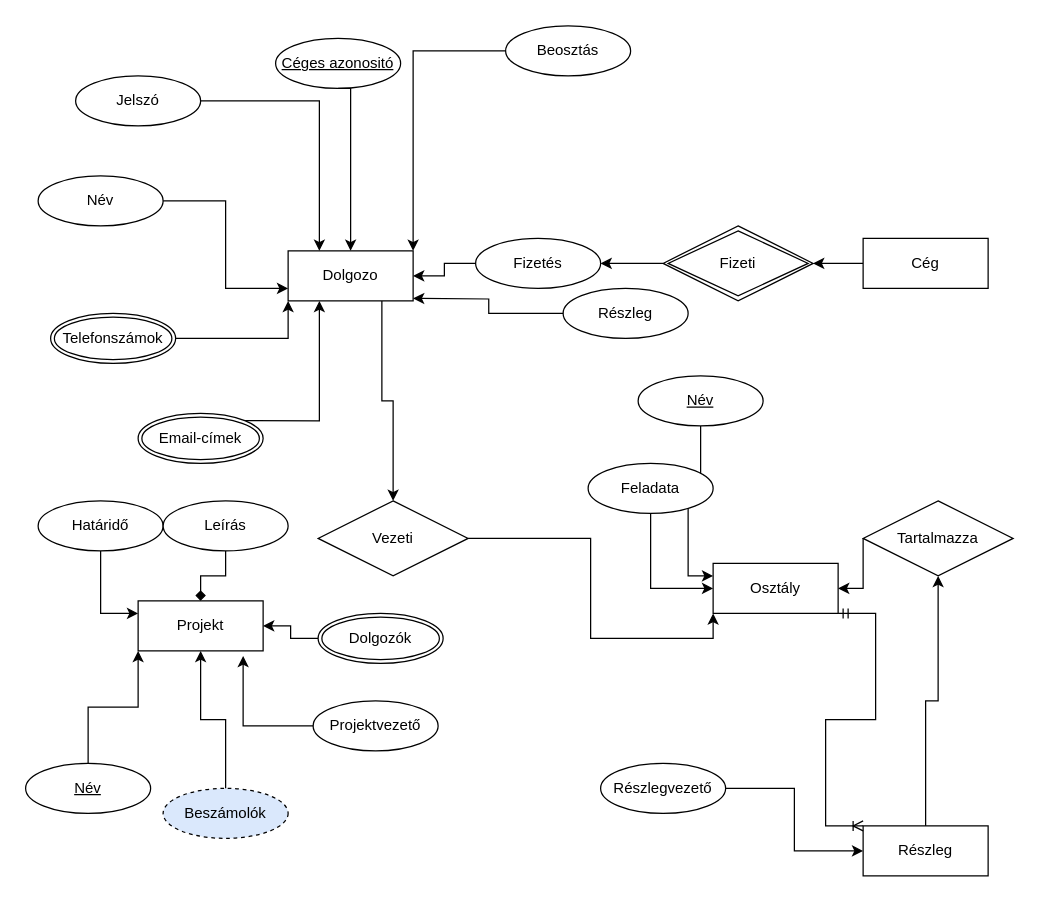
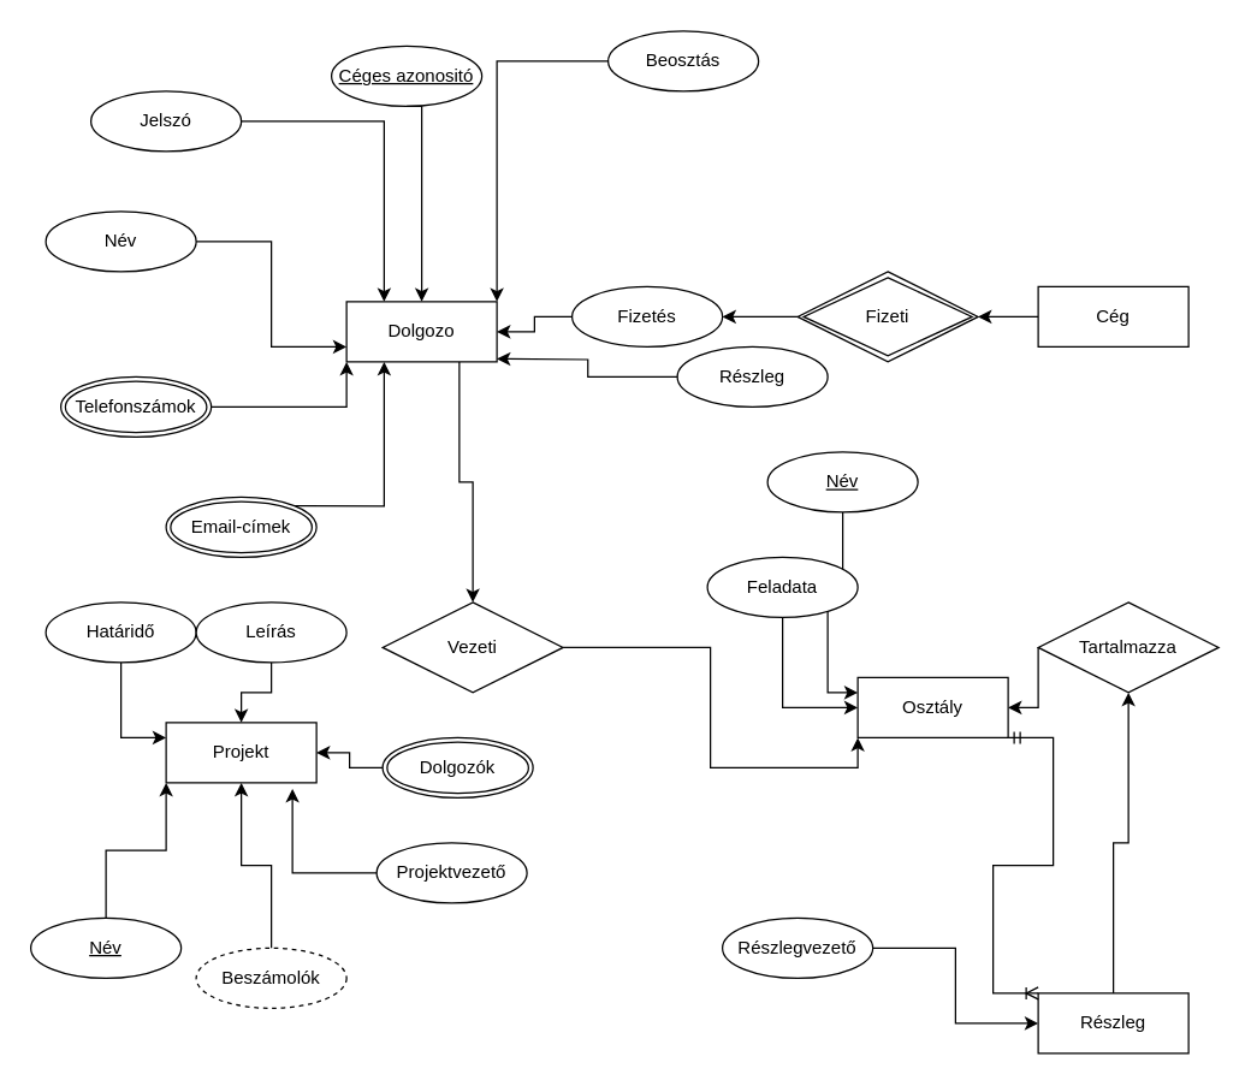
  <mxCell id="0" />
  <mxCell id="1" parent="0" />
  <mxCell id="2" style="edgeStyle=orthogonalEdgeStyle;rounded=0;orthogonalLoop=1;jettySize=auto;html=1;exitX=0.75;exitY=1;exitDx=0;exitDy=0;entryX=0.5;entryY=0;entryDx=0;entryDy=0;" edge="1" parent="1" source="3" target="34"><mxGeometry relative="1" as="geometry" /></mxCell>
  <mxCell id="3" value="Dolgozo" style="whiteSpace=wrap;html=1;align=center;" vertex="1" parent="1"><mxGeometry x="230" y="200" width="100" height="40" as="geometry" /></mxCell>
  <mxCell id="4" style="edgeStyle=orthogonalEdgeStyle;rounded=0;orthogonalLoop=1;jettySize=auto;html=1;entryX=0.5;entryY=1;entryDx=0;entryDy=0;" edge="1" parent="1" source="5" target="36"><mxGeometry relative="1" as="geometry" /></mxCell>
  <mxCell id="5" value="Ré&lt;span style=&quot;background-color: initial;&quot;&gt;szleg&lt;/span&gt;" style="whiteSpace=wrap;html=1;align=center;" vertex="1" parent="1"><mxGeometry x="690" y="660" width="100" height="40" as="geometry" /></mxCell>
  <mxCell id="6" value="Projekt" style="whiteSpace=wrap;html=1;align=center;" vertex="1" parent="1"><mxGeometry x="110" y="480" width="100" height="40" as="geometry" /></mxCell>
  <mxCell id="7" style="edgeStyle=orthogonalEdgeStyle;rounded=0;orthogonalLoop=1;jettySize=auto;html=1;exitX=1;exitY=0.5;exitDx=0;exitDy=0;entryX=0;entryY=0.75;entryDx=0;entryDy=0;" edge="1" parent="1" source="8" target="3"><mxGeometry relative="1" as="geometry" /></mxCell>
  <mxCell id="8" value="Név" style="ellipse;whiteSpace=wrap;html=1;align=center;" vertex="1" parent="1"><mxGeometry x="30" y="140" width="100" height="40" as="geometry" /></mxCell>
  <mxCell id="9" value="Céges azonositó" style="ellipse;whiteSpace=wrap;html=1;align=center;fontStyle=4;" vertex="1" parent="1"><mxGeometry x="220" y="30" width="100" height="40" as="geometry" /></mxCell>
  <mxCell id="10" style="edgeStyle=orthogonalEdgeStyle;rounded=0;orthogonalLoop=1;jettySize=auto;html=1;entryX=0.5;entryY=0;entryDx=0;entryDy=0;exitX=0.5;exitY=1;exitDx=0;exitDy=0;" edge="1" parent="1" source="9" target="3"><mxGeometry relative="1" as="geometry"><Array as="points"><mxPoint x="280" y="70" /></Array></mxGeometry></mxCell>
  <mxCell id="11" value="" style="line;strokeWidth=1;rotatable=0;dashed=0;labelPosition=right;align=left;verticalAlign=middle;spacingTop=0;spacingLeft=6;points=[];portConstraint=eastwest;" vertex="1" parent="1"><mxGeometry x="280" y="130" height="10" as="geometry" /></mxCell>
  <mxCell id="12" value="Osztály" style="whiteSpace=wrap;html=1;align=center;" vertex="1" parent="1"><mxGeometry x="570" y="450" width="100" height="40" as="geometry" /></mxCell>
  <mxCell id="13" style="edgeStyle=orthogonalEdgeStyle;rounded=0;orthogonalLoop=1;jettySize=auto;html=1;entryX=0.25;entryY=0;entryDx=0;entryDy=0;" edge="1" parent="1" source="14" target="3"><mxGeometry relative="1" as="geometry" /></mxCell>
  <mxCell id="14" value="Jelszó" style="ellipse;whiteSpace=wrap;html=1;align=center;" vertex="1" parent="1"><mxGeometry x="60" y="60" width="100" height="40" as="geometry" /></mxCell>
  <mxCell id="15" style="edgeStyle=orthogonalEdgeStyle;rounded=0;orthogonalLoop=1;jettySize=auto;html=1;entryX=0;entryY=1;entryDx=0;entryDy=0;" edge="1" parent="1" source="16" target="3"><mxGeometry relative="1" as="geometry" /></mxCell>
  <mxCell id="16" value="Telefonszámok" style="ellipse;shape=doubleEllipse;margin=3;whiteSpace=wrap;html=1;align=center;" vertex="1" parent="1"><mxGeometry x="40" y="250" width="100" height="40" as="geometry" /></mxCell>
  <mxCell id="17" style="edgeStyle=orthogonalEdgeStyle;rounded=0;orthogonalLoop=1;jettySize=auto;html=1;exitX=1;exitY=0;exitDx=0;exitDy=0;entryX=0.25;entryY=1;entryDx=0;entryDy=0;" edge="1" parent="1" source="18" target="3"><mxGeometry relative="1" as="geometry" /></mxCell>
  <mxCell id="18" value="Email-címek" style="ellipse;shape=doubleEllipse;margin=3;whiteSpace=wrap;html=1;align=center;" vertex="1" parent="1"><mxGeometry x="110" y="330" width="100" height="40" as="geometry" /></mxCell>
  <mxCell id="19" style="edgeStyle=orthogonalEdgeStyle;rounded=0;orthogonalLoop=1;jettySize=auto;html=1;entryX=1;entryY=0.5;entryDx=0;entryDy=0;" edge="1" parent="1" source="20" target="24"><mxGeometry relative="1" as="geometry" /></mxCell>
  <mxCell id="20" value="Fizeti" style="shape=rhombus;double=1;perimeter=rhombusPerimeter;whiteSpace=wrap;html=1;align=center;" vertex="1" parent="1"><mxGeometry x="530" y="180" width="120" height="60" as="geometry" /></mxCell>
  <mxCell id="21" style="edgeStyle=orthogonalEdgeStyle;rounded=0;orthogonalLoop=1;jettySize=auto;html=1;exitX=0;exitY=0.5;exitDx=0;exitDy=0;entryX=1;entryY=0;entryDx=0;entryDy=0;" edge="1" parent="1" source="22" target="3"><mxGeometry relative="1" as="geometry" /></mxCell>
  <mxCell id="22" value="Beosztás" style="ellipse;whiteSpace=wrap;html=1;align=center;" vertex="1" parent="1"><mxGeometry x="404" y="20" width="100" height="40" as="geometry" /></mxCell>
  <mxCell id="23" style="edgeStyle=orthogonalEdgeStyle;rounded=0;orthogonalLoop=1;jettySize=auto;html=1;entryX=1;entryY=0.5;entryDx=0;entryDy=0;" edge="1" parent="1" source="24" target="3"><mxGeometry relative="1" as="geometry" /></mxCell>
  <mxCell id="24" value="Fizetés" style="ellipse;whiteSpace=wrap;html=1;align=center;" vertex="1" parent="1"><mxGeometry x="380" y="190" width="100" height="40" as="geometry" /></mxCell>
  <mxCell id="25" value="Részleg" style="ellipse;whiteSpace=wrap;html=1;align=center;" vertex="1" parent="1"><mxGeometry x="450" y="230" width="100" height="40" as="geometry" /></mxCell>
  <mxCell id="26" style="edgeStyle=orthogonalEdgeStyle;rounded=0;orthogonalLoop=1;jettySize=auto;html=1;" edge="1" parent="1" source="25"><mxGeometry relative="1" as="geometry"><mxPoint x="330" y="238" as="targetPoint" /></mxGeometry></mxCell>
  <mxCell id="27" style="edgeStyle=orthogonalEdgeStyle;rounded=0;orthogonalLoop=1;jettySize=auto;html=1;entryX=1;entryY=0.5;entryDx=0;entryDy=0;" edge="1" parent="1" source="28" target="20"><mxGeometry relative="1" as="geometry" /></mxCell>
  <mxCell id="28" value="Cég" style="whiteSpace=wrap;html=1;align=center;" vertex="1" parent="1"><mxGeometry x="690" y="190" width="100" height="40" as="geometry" /></mxCell>
  <mxCell id="29" style="edgeStyle=orthogonalEdgeStyle;rounded=0;orthogonalLoop=1;jettySize=auto;html=1;entryX=0;entryY=0.25;entryDx=0;entryDy=0;" edge="1" parent="1" source="30" target="12"><mxGeometry relative="1" as="geometry" /></mxCell>
  <mxCell id="30" value="Név" style="ellipse;whiteSpace=wrap;html=1;align=center;fontStyle=4;" vertex="1" parent="1"><mxGeometry x="510" y="300" width="100" height="40" as="geometry" /></mxCell>
  <mxCell id="31" style="edgeStyle=orthogonalEdgeStyle;rounded=0;orthogonalLoop=1;jettySize=auto;html=1;entryX=0;entryY=0.5;entryDx=0;entryDy=0;" edge="1" parent="1" source="32" target="12"><mxGeometry relative="1" as="geometry" /></mxCell>
  <mxCell id="32" value="Feladata" style="ellipse;whiteSpace=wrap;html=1;align=center;" vertex="1" parent="1"><mxGeometry x="470" y="370" width="100" height="40" as="geometry" /></mxCell>
  <mxCell id="33" style="edgeStyle=orthogonalEdgeStyle;rounded=0;orthogonalLoop=1;jettySize=auto;html=1;exitX=1;exitY=0.5;exitDx=0;exitDy=0;entryX=0;entryY=1;entryDx=0;entryDy=0;" edge="1" parent="1" source="34" target="12"><mxGeometry relative="1" as="geometry" /></mxCell>
  <mxCell id="34" value="Vezeti" style="shape=rhombus;perimeter=rhombusPerimeter;whiteSpace=wrap;html=1;align=center;" vertex="1" parent="1"><mxGeometry x="254" y="400" width="120" height="60" as="geometry" /></mxCell>
  <mxCell id="35" style="edgeStyle=orthogonalEdgeStyle;rounded=0;orthogonalLoop=1;jettySize=auto;html=1;entryX=1;entryY=0.5;entryDx=0;entryDy=0;" edge="1" parent="1" source="36" target="12"><mxGeometry relative="1" as="geometry"><Array as="points"><mxPoint x="690" y="470" /></Array></mxGeometry></mxCell>
  <mxCell id="36" value="Tartalmazza" style="shape=rhombus;perimeter=rhombusPerimeter;whiteSpace=wrap;html=1;align=center;" vertex="1" parent="1"><mxGeometry x="690" y="400" width="120" height="60" as="geometry" /></mxCell>
  <mxCell id="37" style="edgeStyle=orthogonalEdgeStyle;rounded=0;orthogonalLoop=1;jettySize=auto;html=1;entryX=0;entryY=0.5;entryDx=0;entryDy=0;" edge="1" parent="1" source="38" target="5"><mxGeometry relative="1" as="geometry" /></mxCell>
  <mxCell id="38" value="Részlegvezető" style="ellipse;whiteSpace=wrap;html=1;align=center;" vertex="1" parent="1"><mxGeometry x="480" y="610" width="100" height="40" as="geometry" /></mxCell>
  <mxCell id="39" style="edgeStyle=orthogonalEdgeStyle;rounded=0;orthogonalLoop=1;jettySize=auto;html=1;entryX=0;entryY=1;entryDx=0;entryDy=0;" edge="1" parent="1" source="40" target="6"><mxGeometry relative="1" as="geometry" /></mxCell>
  <mxCell id="40" value="Név" style="ellipse;whiteSpace=wrap;html=1;align=center;fontStyle=4;" vertex="1" parent="1"><mxGeometry x="20" y="610" width="100" height="40" as="geometry" /></mxCell>
  <mxCell id="41" style="edgeStyle=orthogonalEdgeStyle;rounded=0;orthogonalLoop=1;jettySize=auto;html=1;entryX=0;entryY=0.25;entryDx=0;entryDy=0;" edge="1" parent="1" source="42" target="6"><mxGeometry relative="1" as="geometry" /></mxCell>
  <mxCell id="42" value="Határidő" style="ellipse;whiteSpace=wrap;html=1;align=center;" vertex="1" parent="1"><mxGeometry x="30" y="400" width="100" height="40" as="geometry" /></mxCell>
- <mxCell id="43" style="edgeStyle=orthogonalEdgeStyle;rounded=0;orthogonalLoop=1;jettySize=auto;html=1;entryX=0.5;entryY=0;entryDx=0;entryDy=0;endArrow=diamond;" edge="1" parent="1" source="44" target="6"><mxGeometry relative="1" as="geometry" /></mxCell>
+ <mxCell id="43" style="edgeStyle=orthogonalEdgeStyle;rounded=0;orthogonalLoop=1;jettySize=auto;html=1;entryX=0.5;entryY=0;entryDx=0;entryDy=0;" edge="1" parent="1" source="44" target="6"><mxGeometry relative="1" as="geometry" /></mxCell>
  <mxCell id="44" value="Leírás" style="ellipse;whiteSpace=wrap;html=1;align=center;" vertex="1" parent="1"><mxGeometry x="130" y="400" width="100" height="40" as="geometry" /></mxCell>
  <mxCell id="45" style="edgeStyle=orthogonalEdgeStyle;rounded=0;orthogonalLoop=1;jettySize=auto;html=1;entryX=1;entryY=0.5;entryDx=0;entryDy=0;" edge="1" parent="1" source="46" target="6"><mxGeometry relative="1" as="geometry" /></mxCell>
  <mxCell id="46" value="Dolgozók" style="ellipse;shape=doubleEllipse;margin=3;whiteSpace=wrap;html=1;align=center;" vertex="1" parent="1"><mxGeometry x="254" y="490" width="100" height="40" as="geometry" /></mxCell>
  <mxCell id="47" value="Projektvezető" style="ellipse;whiteSpace=wrap;html=1;align=center;" vertex="1" parent="1"><mxGeometry x="250" y="560" width="100" height="40" as="geometry" /></mxCell>
  <mxCell id="48" style="edgeStyle=orthogonalEdgeStyle;rounded=0;orthogonalLoop=1;jettySize=auto;html=1;entryX=0.5;entryY=1;entryDx=0;entryDy=0;" edge="1" parent="1" source="49" target="6"><mxGeometry relative="1" as="geometry" /></mxCell>
- <mxCell id="49" value="Beszámolók" style="ellipse;whiteSpace=wrap;html=1;align=center;dashed=1;fillColor=#dae8fc;" vertex="1" parent="1"><mxGeometry x="130" y="630" width="100" height="40" as="geometry" /></mxCell>
+ <mxCell id="49" value="Beszámolók" style="ellipse;whiteSpace=wrap;html=1;align=center;dashed=1;" vertex="1" parent="1"><mxGeometry x="130" y="630" width="100" height="40" as="geometry" /></mxCell>
  <mxCell id="50" style="edgeStyle=orthogonalEdgeStyle;rounded=0;orthogonalLoop=1;jettySize=auto;html=1;entryX=0.84;entryY=1.1;entryDx=0;entryDy=0;entryPerimeter=0;" edge="1" parent="1" source="47" target="6"><mxGeometry relative="1" as="geometry" /></mxCell>
  <mxCell id="51" value="" style="edgeStyle=entityRelationEdgeStyle;fontSize=12;html=1;endArrow=ERoneToMany;startArrow=ERmandOne;rounded=0;exitX=1;exitY=1;exitDx=0;exitDy=0;entryX=0;entryY=0;entryDx=0;entryDy=0;" edge="1" parent="1" source="12" target="5"><mxGeometry width="100" height="100" relative="1" as="geometry"><mxPoint x="540" y="600" as="sourcePoint" /><mxPoint x="640" y="500" as="targetPoint" /><Array as="points"><mxPoint x="620" y="530" /><mxPoint x="600" y="520" /><mxPoint x="620" y="580" /></Array></mxGeometry></mxCell>
